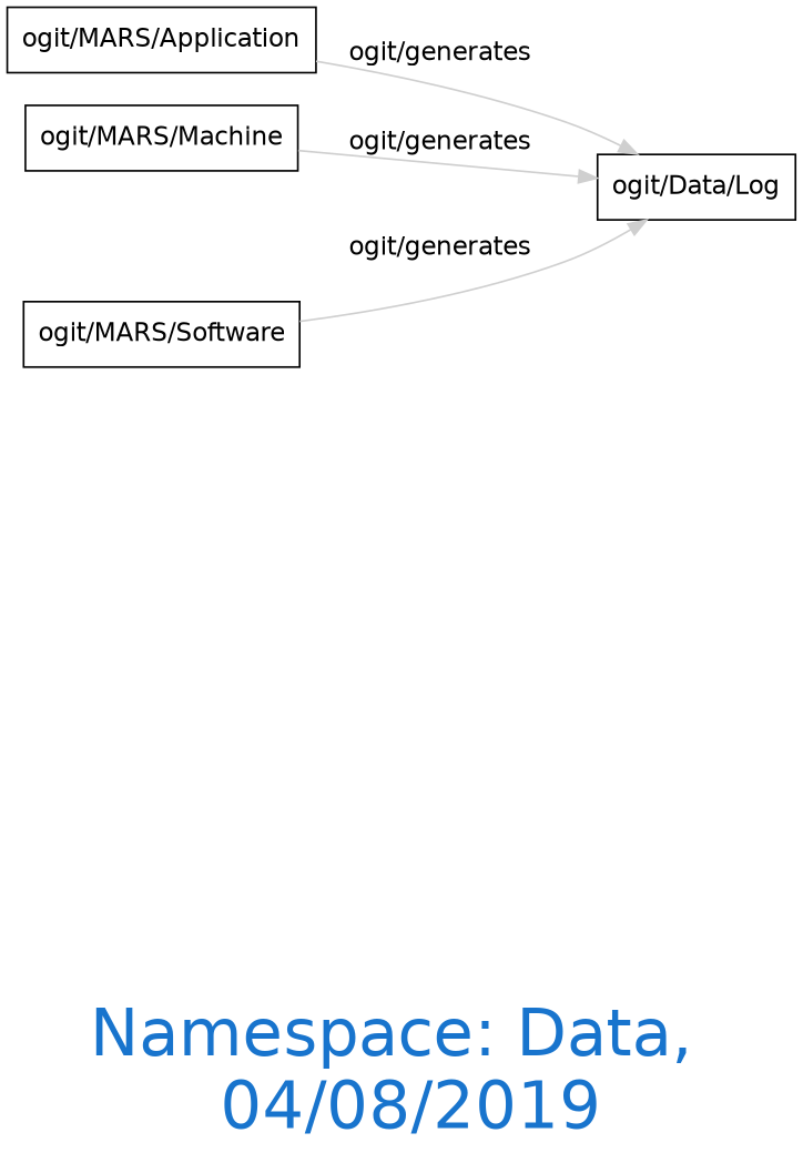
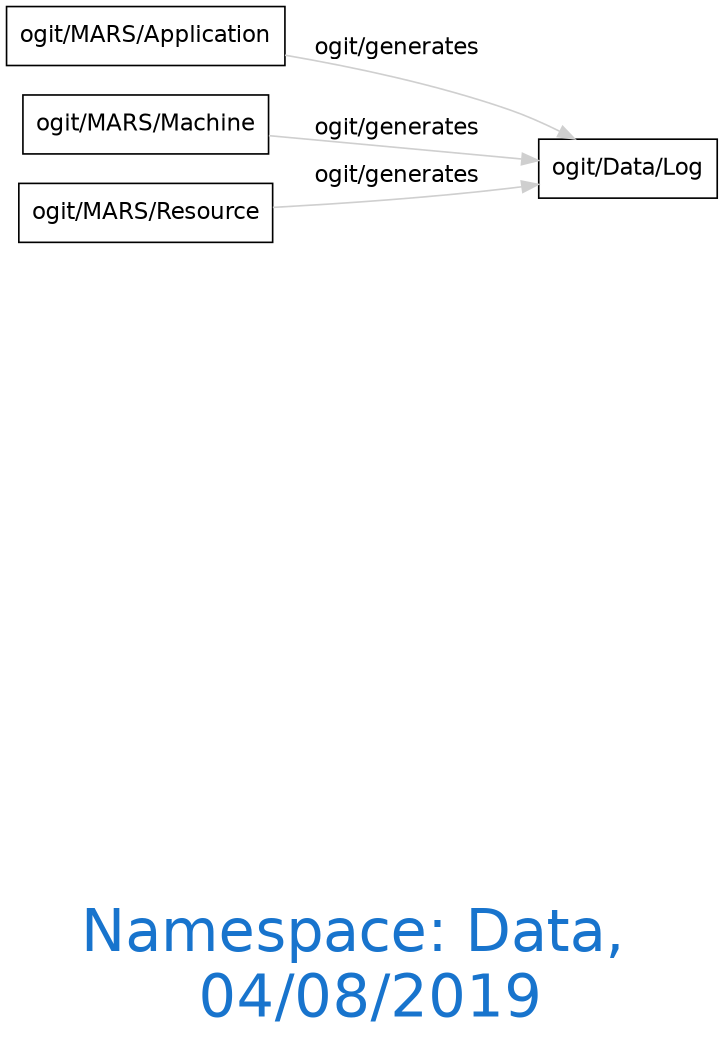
  digraph {
    fontcolor=dodgerblue3
    fontname="DejaVu Sans"
    fontsize=36
    label="\n\n\nNamespace: Data, \n 04/08/2019"
    rankdir=LR
    node [fontname="DejaVu Sans" shape=polygon]
    edge [color=gray81 fontname="DejaVu Sans"]
    "ogit/MARS/Application"
    "ogit/Data/Log"
    "ogit/MARS/Machine"
-   "ogit/MARS/Software"
+   "ogit/MARS/Resource"
    "ogit/MARS/Application" -> "ogit/Data/Log" [label="ogit/generates    "]
    "ogit/MARS/Machine" -> "ogit/Data/Log" [label="ogit/generates    "]
-   "ogit/MARS/Software" -> "ogit/Data/Log" [label="ogit/generates    "]
+   "ogit/MARS/Resource" -> "ogit/Data/Log" [label="ogit/generates    "]
  }
